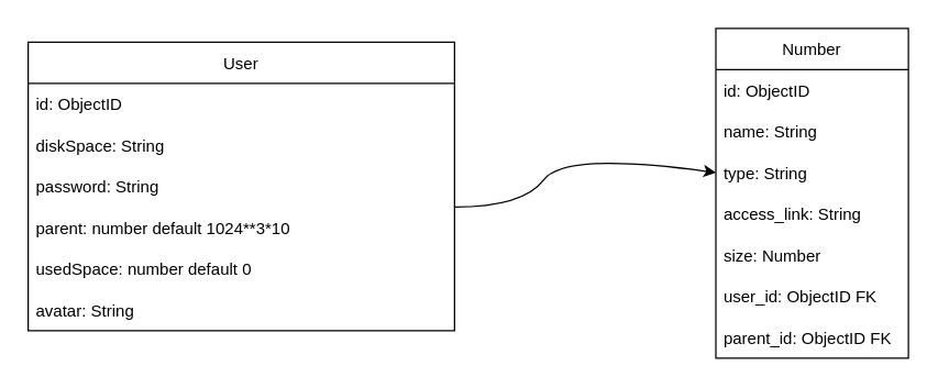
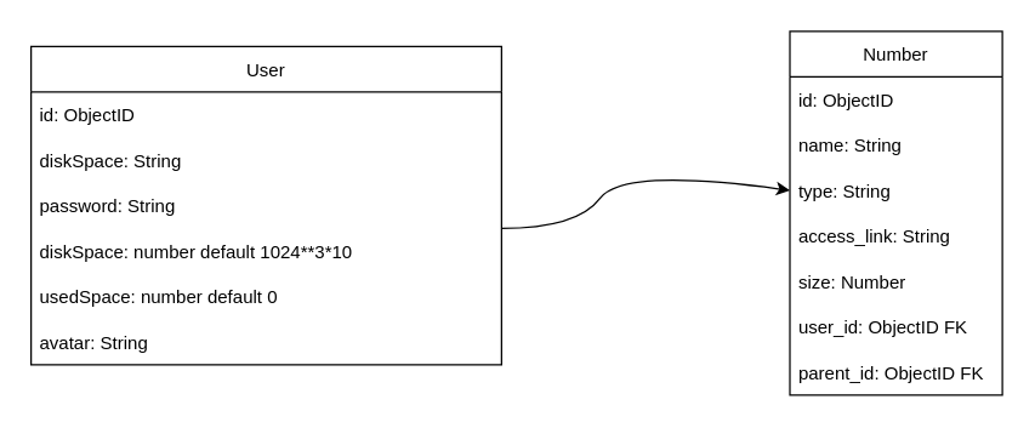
  <mxCell id="0" />
  <mxCell id="1" parent="0" />
  <mxCell id="2" value="User" style="swimlane;fontStyle=0;childLayout=stackLayout;horizontal=1;startSize=30;horizontalStack=0;resizeParent=1;resizeParentMax=0;resizeLast=0;collapsible=1;marginBottom=0;" vertex="1" parent="1"><mxGeometry x="20" y="30" width="310" height="210" as="geometry" /></mxCell>
  <mxCell id="3" value="id: ObjectID" style="text;strokeColor=none;fillColor=none;align=left;verticalAlign=middle;spacingLeft=4;spacingRight=4;overflow=hidden;points=[[0,0.5],[1,0.5]];portConstraint=eastwest;rotatable=0;" vertex="1" parent="2"><mxGeometry y="30" width="310" height="30" as="geometry" /></mxCell>
  <mxCell id="4" value="diskSpace: String" style="text;strokeColor=none;fillColor=none;align=left;verticalAlign=middle;spacingLeft=4;spacingRight=4;overflow=hidden;points=[[0,0.5],[1,0.5]];portConstraint=eastwest;rotatable=0;" vertex="1" parent="2"><mxGeometry y="60" width="310" height="30" as="geometry" /></mxCell>
  <mxCell id="5" value="password: String" style="text;strokeColor=none;fillColor=none;align=left;verticalAlign=middle;spacingLeft=4;spacingRight=4;overflow=hidden;points=[[0,0.5],[1,0.5]];portConstraint=eastwest;rotatable=0;" vertex="1" parent="2"><mxGeometry y="90" width="310" height="30" as="geometry" /></mxCell>
- <mxCell id="6" value="parent: number default 1024**3*10" style="text;strokeColor=none;fillColor=none;align=left;verticalAlign=middle;spacingLeft=4;spacingRight=4;overflow=hidden;points=[[0,0.5],[1,0.5]];portConstraint=eastwest;rotatable=0;" vertex="1" parent="2"><mxGeometry y="120" width="310" height="30" as="geometry" /></mxCell>
+ <mxCell id="6" value="diskSpace: number default 1024**3*10" style="text;strokeColor=none;fillColor=none;align=left;verticalAlign=middle;spacingLeft=4;spacingRight=4;overflow=hidden;points=[[0,0.5],[1,0.5]];portConstraint=eastwest;rotatable=0;" vertex="1" parent="2"><mxGeometry y="120" width="310" height="30" as="geometry" /></mxCell>
  <mxCell id="7" value="usedSpace: number default 0" style="text;strokeColor=none;fillColor=none;align=left;verticalAlign=middle;spacingLeft=4;spacingRight=4;overflow=hidden;points=[[0,0.5],[1,0.5]];portConstraint=eastwest;rotatable=0;" vertex="1" parent="2"><mxGeometry y="150" width="310" height="30" as="geometry" /></mxCell>
  <mxCell id="8" value="avatar: String" style="text;strokeColor=none;fillColor=none;align=left;verticalAlign=middle;spacingLeft=4;spacingRight=4;overflow=hidden;points=[[0,0.5],[1,0.5]];portConstraint=eastwest;rotatable=0;" vertex="1" parent="2"><mxGeometry y="180" width="310" height="30" as="geometry" /></mxCell>
  <mxCell id="9" value="Number" style="swimlane;fontStyle=0;childLayout=stackLayout;horizontal=1;startSize=30;horizontalStack=0;resizeParent=1;resizeParentMax=0;resizeLast=0;collapsible=1;marginBottom=0;" vertex="1" parent="1"><mxGeometry x="520" y="20" width="140" height="240" as="geometry" /></mxCell>
  <mxCell id="10" value="id: ObjectID" style="text;strokeColor=none;fillColor=none;align=left;verticalAlign=middle;spacingLeft=4;spacingRight=4;overflow=hidden;points=[[0,0.5],[1,0.5]];portConstraint=eastwest;rotatable=0;" vertex="1" parent="9"><mxGeometry y="30" width="140" height="30" as="geometry" /></mxCell>
  <mxCell id="11" value="name: String" style="text;strokeColor=none;fillColor=none;align=left;verticalAlign=middle;spacingLeft=4;spacingRight=4;overflow=hidden;points=[[0,0.5],[1,0.5]];portConstraint=eastwest;rotatable=0;" vertex="1" parent="9"><mxGeometry y="60" width="140" height="30" as="geometry" /></mxCell>
  <mxCell id="12" value="type: String" style="text;strokeColor=none;fillColor=none;align=left;verticalAlign=middle;spacingLeft=4;spacingRight=4;overflow=hidden;points=[[0,0.5],[1,0.5]];portConstraint=eastwest;rotatable=0;" vertex="1" parent="9"><mxGeometry y="90" width="140" height="30" as="geometry" /></mxCell>
  <mxCell id="13" value="access_link: String" style="text;strokeColor=none;fillColor=none;align=left;verticalAlign=middle;spacingLeft=4;spacingRight=4;overflow=hidden;points=[[0,0.5],[1,0.5]];portConstraint=eastwest;rotatable=0;" vertex="1" parent="9"><mxGeometry y="120" width="140" height="30" as="geometry" /></mxCell>
  <mxCell id="14" value="size: Number" style="text;strokeColor=none;fillColor=none;align=left;verticalAlign=middle;spacingLeft=4;spacingRight=4;overflow=hidden;points=[[0,0.5],[1,0.5]];portConstraint=eastwest;rotatable=0;" vertex="1" parent="9"><mxGeometry y="150" width="140" height="30" as="geometry" /></mxCell>
  <mxCell id="15" value="user_id: ObjectID FK" style="text;strokeColor=none;fillColor=none;align=left;verticalAlign=middle;spacingLeft=4;spacingRight=4;overflow=hidden;points=[[0,0.5],[1,0.5]];portConstraint=eastwest;rotatable=0;" vertex="1" parent="9"><mxGeometry y="180" width="140" height="30" as="geometry" /></mxCell>
  <mxCell id="16" value="parent_id: ObjectID FK" style="text;strokeColor=none;fillColor=none;align=left;verticalAlign=middle;spacingLeft=4;spacingRight=4;overflow=hidden;points=[[0,0.5],[1,0.5]];portConstraint=eastwest;rotatable=0;" vertex="1" parent="9"><mxGeometry y="210" width="140" height="30" as="geometry" /></mxCell>
  <mxCell id="17" value="" style="curved=1;endArrow=classic;html=1;rounded=0;endFill=1;entryX=0;entryY=0.5;entryDx=0;entryDy=0;" edge="1" parent="1" target="12"><mxGeometry width="50" height="50" relative="1" as="geometry"><mxPoint x="330" y="150" as="sourcePoint" /><mxPoint x="500" y="110" as="targetPoint" /><Array as="points"><mxPoint x="380" y="150" /><mxPoint x="410" y="110" /></Array></mxGeometry></mxCell>
